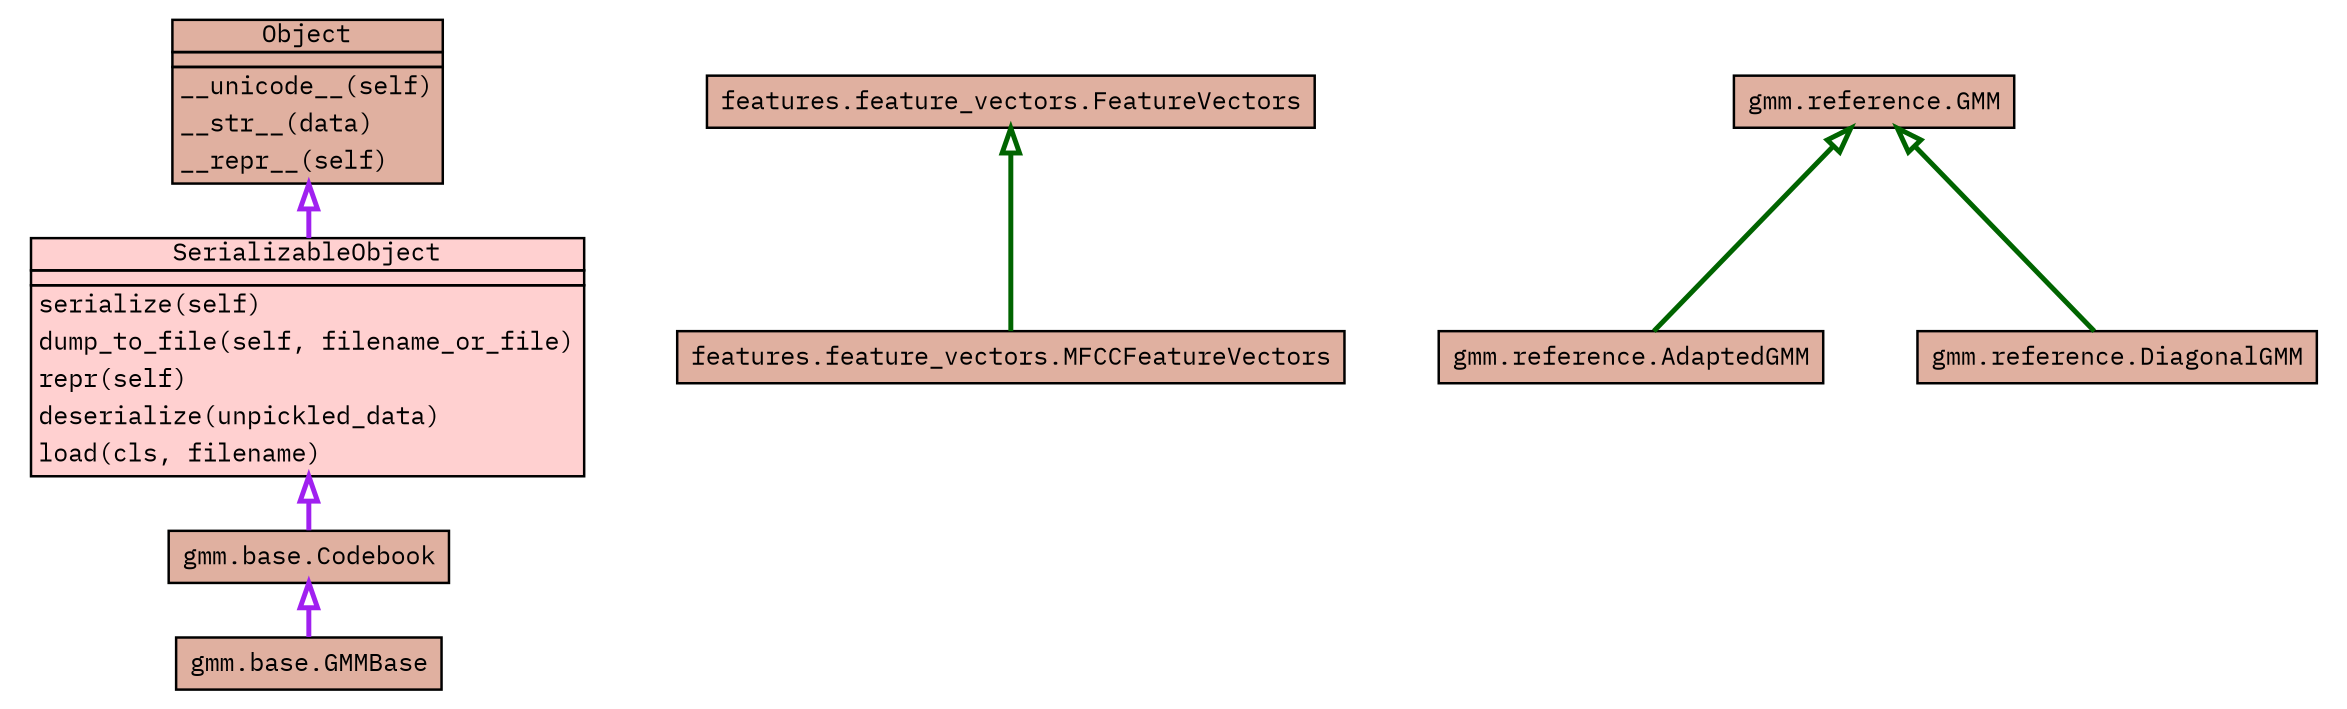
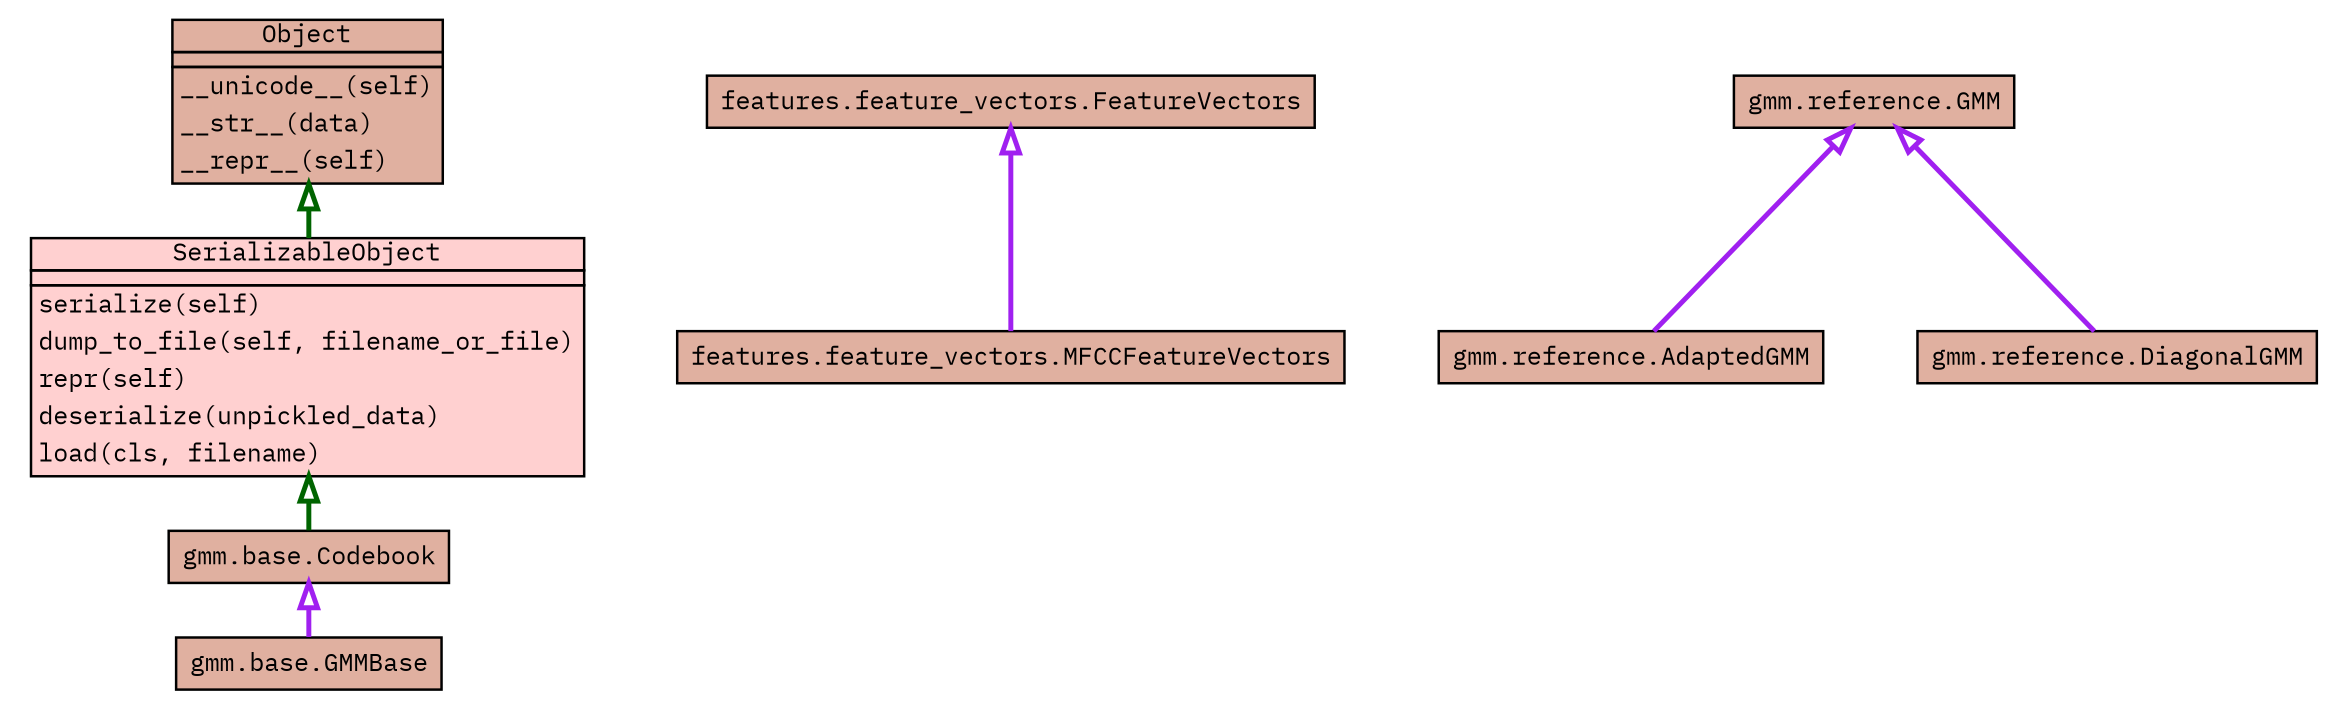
  digraph {
    fontname="IBM Plex Mono"
    nodesep=.3
    ranksep=.2
    node [fontname="IBM Plex Mono" fontsize=10 shape=plaintext]
    edge [arrowtail=empty color=purple dir=back fontname="IBM Plex Mono" fontsize=10 headport=body style=bold tailport=body weight=100]
    n1 [height=0 label=<     <TABLE BORDER="0" CELLBORDER="0" CELLSPACING="0" CELLPADDING="0">       <TR><TD ROWSPAN="1">         <TABLE BORDER="0" CELLBORDER="1" CELLSPACING="0"                CELLPADDING="0" PORT="body" BGCOLOR="#e0b0a0">           <TR><TD>Object</TD></TR>           <TR><TD><TABLE BORDER="0" CELLBORDER="0" CELLSPACING="0">             <TR><TD></TD></TR></TABLE></TD></TR>           <TR><TD><TABLE BORDER="0" CELLBORDER="0" CELLSPACING="0">                  <TR><TD ALIGN="LEFT" HREF="verispeak.base.Object-class.html#__unicode__" TOOLTIP="verispeak.base.Object.__unicode__">__unicode__(self)</TD></TR>          <TR><TD ALIGN="LEFT" HREF="verispeak.base.Object-class.html#__str__" TOOLTIP="str(x)">__str__(data)</TD></TR>          <TR><TD ALIGN="LEFT" HREF="verispeak.base.Object-class.html#__repr__" TOOLTIP="repr(x)">__repr__(self)</TD></TR>     </TABLE></TD></TR>         </TABLE>       </TD></TR>            </TABLE>> width=0]
    n2 [height=0 label=<     <TABLE BORDER="0" CELLBORDER="0" CELLSPACING="0" CELLPADDING="0">       <TR><TD ROWSPAN="1">         <TABLE BORDER="0" CELLBORDER="1" CELLSPACING="0"                CELLPADDING="0" PORT="body" BGCOLOR="#ffd0d0">           <TR><TD>SerializableObject</TD></TR>           <TR><TD><TABLE BORDER="0" CELLBORDER="0" CELLSPACING="0">             <TR><TD></TD></TR></TABLE></TD></TR>           <TR><TD><TABLE BORDER="0" CELLBORDER="0" CELLSPACING="0">                  <TR><TD ALIGN="LEFT" HREF="verispeak.base.SerializableObject-class.html#serialize" TOOLTIP="verispeak.base.SerializableObject.serialize">serialize(self)</TD></TR>          <TR><TD ALIGN="LEFT" HREF="verispeak.base.SerializableObject-class.html#dump_to_file" TOOLTIP="verispeak.base.SerializableObject.dump_to_file">dump_to_file(self, filename_or_file)</TD></TR>          <TR><TD ALIGN="LEFT" HREF="verispeak.base.SerializableObject-class.html#serializable" TOOLTIP="verispeak.base.SerializableObject.serializable">repr(self)</TD></TR>          <TR><TD ALIGN="LEFT" HREF="verispeak.base.SerializableObject-class.html#deserialize" TOOLTIP="verispeak.base.SerializableObject.deserialize">deserialize(unpickled_data)</TD></TR>          <TR><TD ALIGN="LEFT" HREF="verispeak.base.SerializableObject-class.html#load" TOOLTIP="verispeak.base.SerializableObject.load">load(cls, filename)</TD></TR>     </TABLE></TD></TR>         </TABLE>       </TD></TR>            </TABLE>> width=0]
    n3 [height=0 label=<     <TABLE CELLBORDER="0" BGCOLOR="#e0b0a0" PORT="body">       <TR><TD>gmm.base.Codebook</TD></TR>     </TABLE>> width=0]
    n4 [height=0 label=<     <TABLE CELLBORDER="0" BGCOLOR="#e0b0a0" PORT="body">       <TR><TD>features.feature_vectors.FeatureVectors</TD></TR>     </TABLE>> width=0]
    n5 [height=0 label=<     <TABLE CELLBORDER="0" BGCOLOR="#e0b0a0" PORT="body">       <TR><TD>features.feature_vectors.MFCCFeatureVectors</TD></TR>     </TABLE>> width=0]
    n6 [height=0 label=<     <TABLE CELLBORDER="0" BGCOLOR="#e0b0a0" PORT="body">       <TR><TD>gmm.base.GMMBase</TD></TR>     </TABLE>> width=0]
    n7 [height=0 label=<     <TABLE CELLBORDER="0" BGCOLOR="#e0b0a0" PORT="body">       <TR><TD>gmm.reference.AdaptedGMM</TD></TR>     </TABLE>> width=0]
    n8 [height=0 label=<     <TABLE CELLBORDER="0" BGCOLOR="#e0b0a0" PORT="body">       <TR><TD>gmm.reference.DiagonalGMM</TD></TR>     </TABLE>> width=0]
    n9 [height=0 label=<     <TABLE CELLBORDER="0" BGCOLOR="#e0b0a0" PORT="body">       <TR><TD>gmm.reference.GMM</TD></TR>     </TABLE>> width=0]
-   n1 -> n2
-   n2 -> n3
+   n1 -> n2 [color=darkgreen]
+   n2 -> n3 [color=darkgreen]
    n3 -> n6
-   n4 -> n5 [color=darkgreen]
-   n9 -> n7 [color=darkgreen]
-   n9 -> n8 [color=darkgreen]
+   n4 -> n5
+   n9 -> n7
+   n9 -> n8
  }
